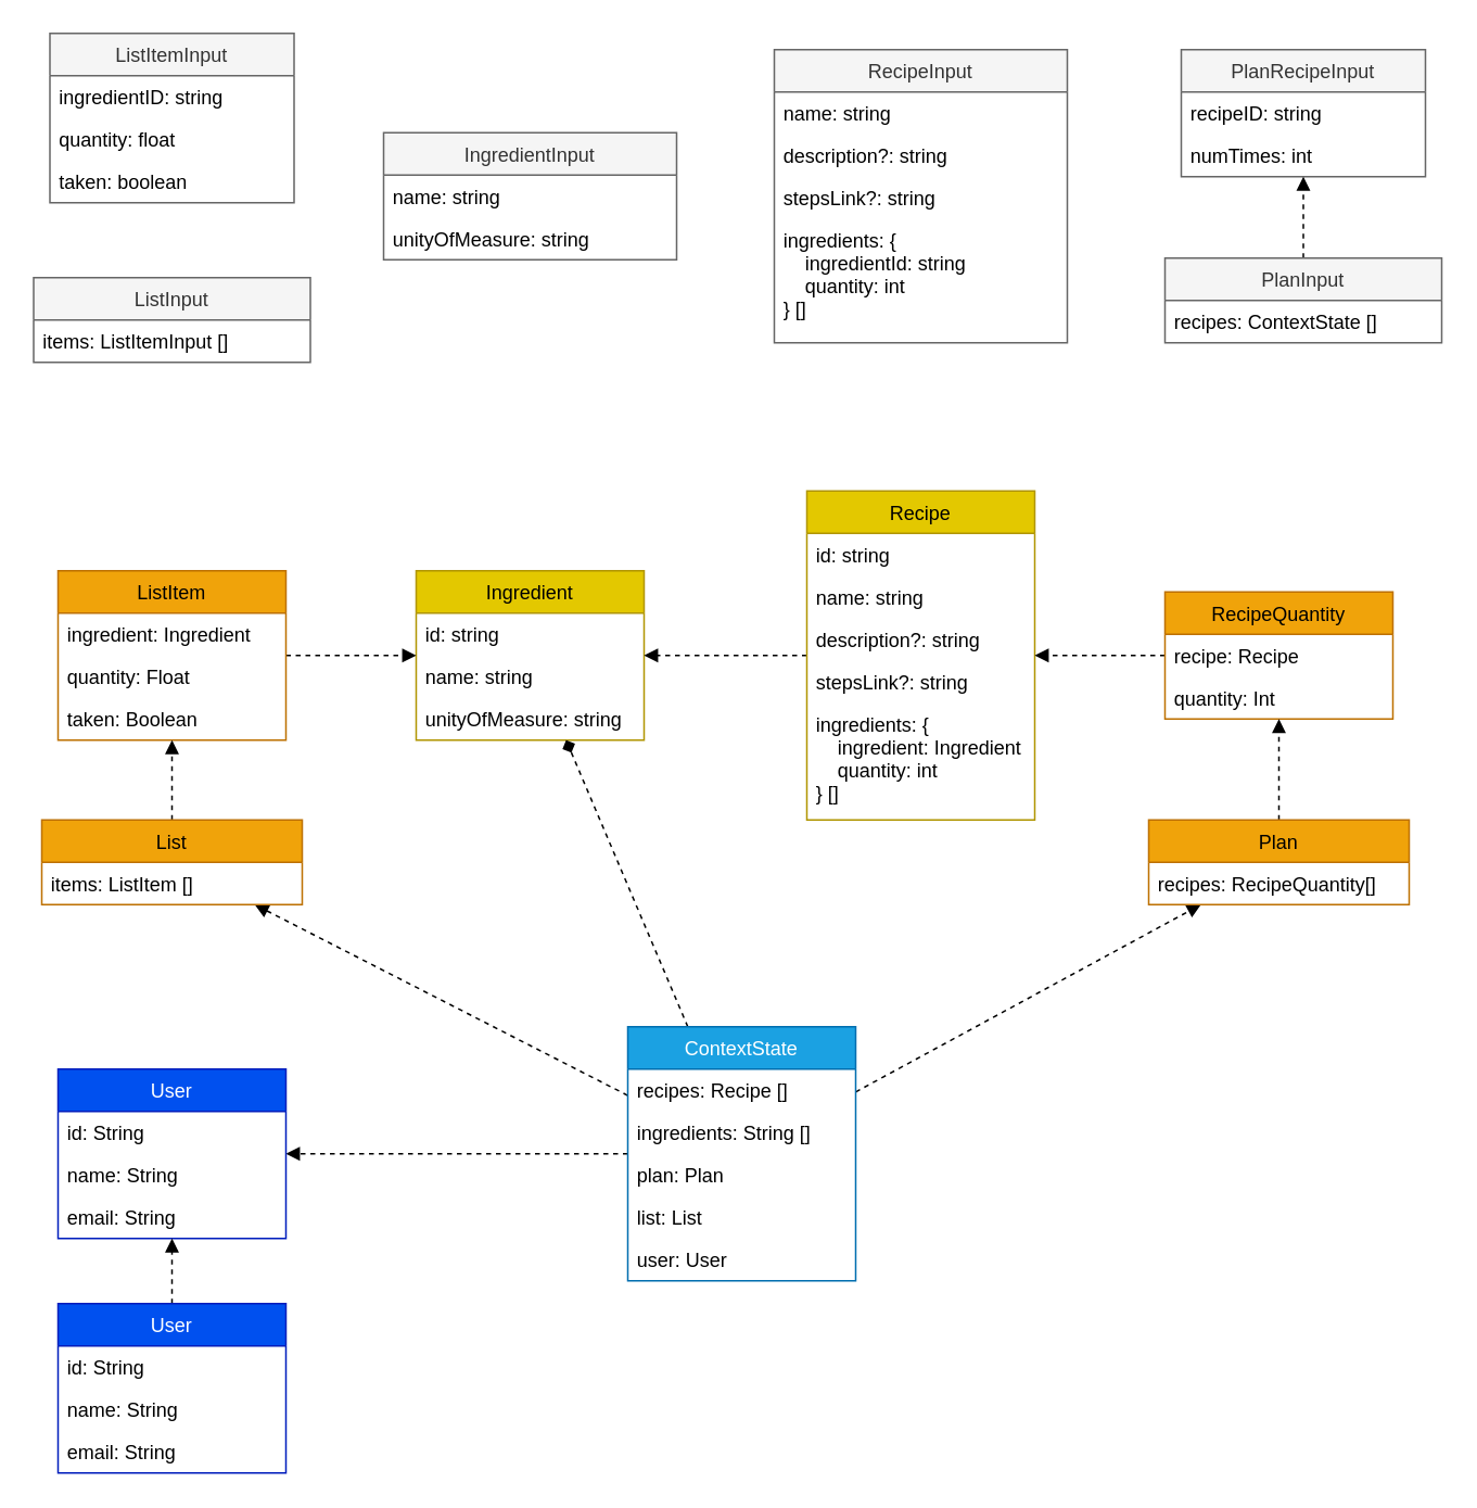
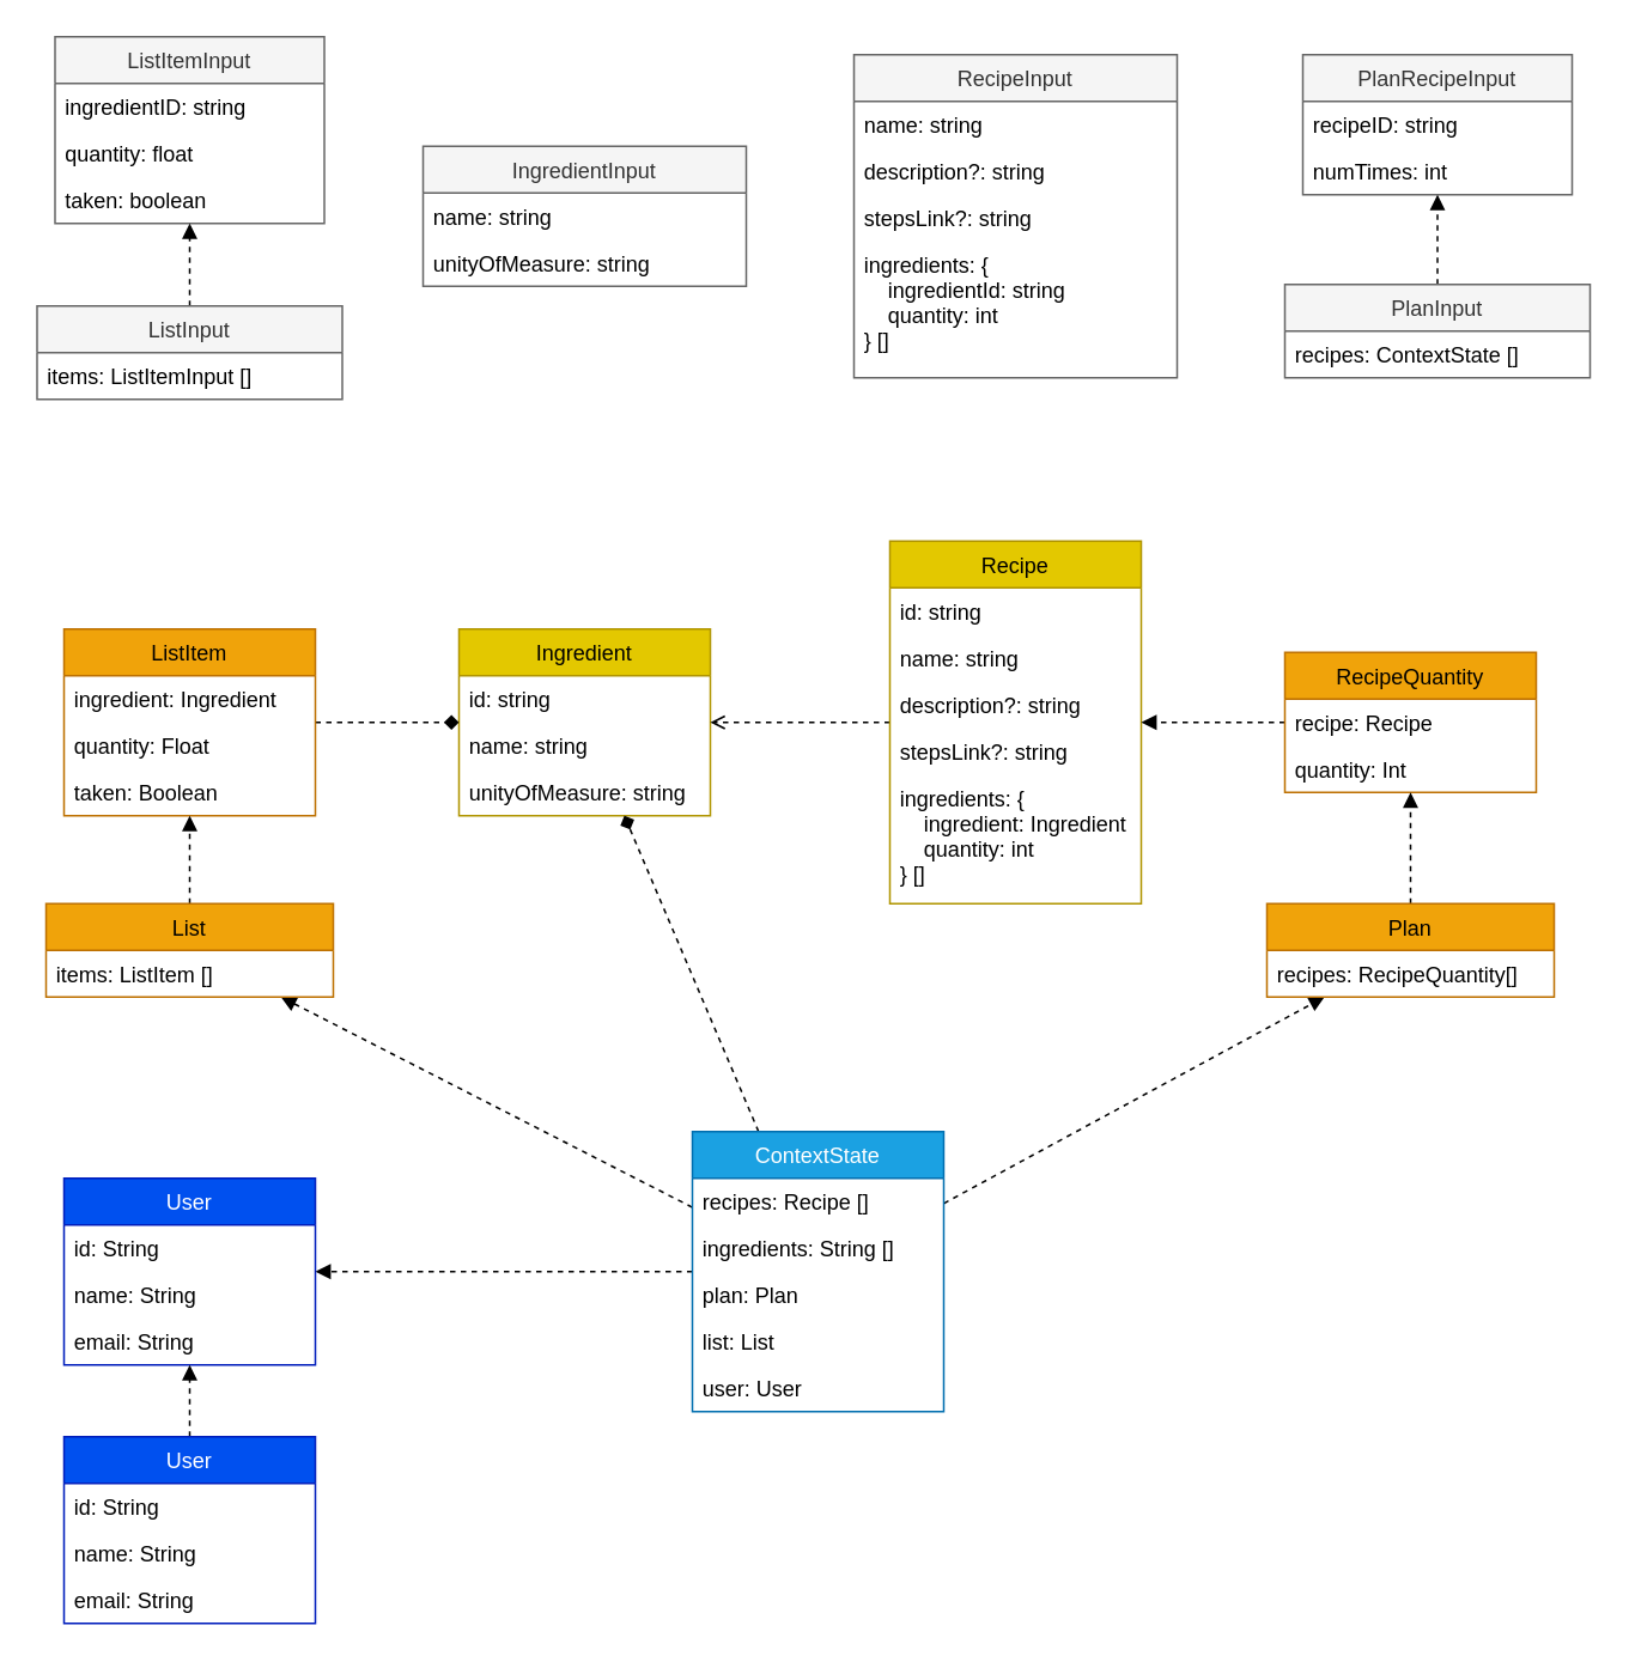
  <mxCell id="0" />
  <mxCell id="1" parent="0" />
  <mxCell id="2" value="Ingredient" style="swimlane;fontStyle=0;childLayout=stackLayout;horizontal=1;startSize=26;fillColor=#e3c800;horizontalStack=0;resizeParent=1;resizeParentMax=0;resizeLast=0;collapsible=1;marginBottom=0;fontColor=#000000;strokeColor=#B09500;" parent="1" vertex="1"><mxGeometry x="255" y="350" width="140" height="104" as="geometry" /></mxCell>
  <mxCell id="3" value="id: string" style="text;strokeColor=none;fillColor=none;align=left;verticalAlign=top;spacingLeft=4;spacingRight=4;overflow=hidden;rotatable=0;points=[[0,0.5],[1,0.5]];portConstraint=eastwest;" parent="2" vertex="1"><mxGeometry y="26" width="140" height="26" as="geometry" /></mxCell>
  <mxCell id="4" value="name: string" style="text;strokeColor=none;fillColor=none;align=left;verticalAlign=top;spacingLeft=4;spacingRight=4;overflow=hidden;rotatable=0;points=[[0,0.5],[1,0.5]];portConstraint=eastwest;" parent="2" vertex="1"><mxGeometry y="52" width="140" height="26" as="geometry" /></mxCell>
  <mxCell id="5" value="unityOfMeasure: string" style="text;strokeColor=none;fillColor=none;align=left;verticalAlign=top;spacingLeft=4;spacingRight=4;overflow=hidden;rotatable=0;points=[[0,0.5],[1,0.5]];portConstraint=eastwest;" parent="2" vertex="1"><mxGeometry y="78" width="140" height="26" as="geometry" /></mxCell>
- <mxCell id="6" style="edgeStyle=none;html=1;dashed=1;endArrow=block;endFill=1;" parent="1" source="7" target="2" edge="1"><mxGeometry relative="1" as="geometry" /></mxCell>
+ <mxCell id="6" style="edgeStyle=none;html=1;dashed=1;endArrow=open;endFill=1;" parent="1" source="7" target="2" edge="1"><mxGeometry relative="1" as="geometry" /></mxCell>
  <mxCell id="7" value="Recipe" style="swimlane;fontStyle=0;childLayout=stackLayout;horizontal=1;startSize=26;fillColor=#e3c800;horizontalStack=0;resizeParent=1;resizeParentMax=0;resizeLast=0;collapsible=1;marginBottom=0;fontColor=#000000;strokeColor=#B09500;" parent="1" vertex="1"><mxGeometry x="495" y="301" width="140" height="202" as="geometry" /></mxCell>
  <mxCell id="8" value="id: string" style="text;strokeColor=none;fillColor=none;align=left;verticalAlign=top;spacingLeft=4;spacingRight=4;overflow=hidden;rotatable=0;points=[[0,0.5],[1,0.5]];portConstraint=eastwest;" parent="7" vertex="1"><mxGeometry y="26" width="140" height="26" as="geometry" /></mxCell>
  <mxCell id="9" value="name: string" style="text;strokeColor=none;fillColor=none;align=left;verticalAlign=top;spacingLeft=4;spacingRight=4;overflow=hidden;rotatable=0;points=[[0,0.5],[1,0.5]];portConstraint=eastwest;" parent="7" vertex="1"><mxGeometry y="52" width="140" height="26" as="geometry" /></mxCell>
  <mxCell id="10" value="description?: string" style="text;strokeColor=none;fillColor=none;align=left;verticalAlign=top;spacingLeft=4;spacingRight=4;overflow=hidden;rotatable=0;points=[[0,0.5],[1,0.5]];portConstraint=eastwest;" parent="7" vertex="1"><mxGeometry y="78" width="140" height="26" as="geometry" /></mxCell>
  <mxCell id="11" value="stepsLink?: string" style="text;strokeColor=none;fillColor=none;align=left;verticalAlign=top;spacingLeft=4;spacingRight=4;overflow=hidden;rotatable=0;points=[[0,0.5],[1,0.5]];portConstraint=eastwest;" parent="7" vertex="1"><mxGeometry y="104" width="140" height="26" as="geometry" /></mxCell>
  <mxCell id="12" value="ingredients: {&#10;    ingredient: Ingredient&#10;    quantity: int&#10;} []" style="text;strokeColor=none;fillColor=none;align=left;verticalAlign=top;spacingLeft=4;spacingRight=4;overflow=hidden;rotatable=0;points=[[0,0.5],[1,0.5]];portConstraint=eastwest;" parent="7" vertex="1"><mxGeometry y="130" width="140" height="72" as="geometry" /></mxCell>
  <mxCell id="13" value="RecipeInput" style="swimlane;fontStyle=0;childLayout=stackLayout;horizontal=1;startSize=26;fillColor=#f5f5f5;horizontalStack=0;resizeParent=1;resizeParentMax=0;resizeLast=0;collapsible=1;marginBottom=0;strokeColor=#666666;fontColor=#333333;" parent="1" vertex="1"><mxGeometry x="475" y="30" width="180" height="180" as="geometry" /></mxCell>
  <mxCell id="14" value="name: string" style="text;strokeColor=none;fillColor=none;align=left;verticalAlign=top;spacingLeft=4;spacingRight=4;overflow=hidden;rotatable=0;points=[[0,0.5],[1,0.5]];portConstraint=eastwest;" parent="13" vertex="1"><mxGeometry y="26" width="180" height="26" as="geometry" /></mxCell>
  <mxCell id="15" value="description?: string" style="text;strokeColor=none;fillColor=none;align=left;verticalAlign=top;spacingLeft=4;spacingRight=4;overflow=hidden;rotatable=0;points=[[0,0.5],[1,0.5]];portConstraint=eastwest;" parent="13" vertex="1"><mxGeometry y="52" width="180" height="26" as="geometry" /></mxCell>
  <mxCell id="16" value="stepsLink?: string" style="text;strokeColor=none;fillColor=none;align=left;verticalAlign=top;spacingLeft=4;spacingRight=4;overflow=hidden;rotatable=0;points=[[0,0.5],[1,0.5]];portConstraint=eastwest;" parent="13" vertex="1"><mxGeometry y="78" width="180" height="26" as="geometry" /></mxCell>
  <mxCell id="17" value="ingredients: {&#10;    ingredientId: string&#10;    quantity: int&#10;} []" style="text;strokeColor=none;fillColor=none;align=left;verticalAlign=top;spacingLeft=4;spacingRight=4;overflow=hidden;rotatable=0;points=[[0,0.5],[1,0.5]];portConstraint=eastwest;" parent="13" vertex="1"><mxGeometry y="104" width="180" height="76" as="geometry" /></mxCell>
  <mxCell id="18" style="edgeStyle=none;html=1;dashed=1;endArrow=diamond;endFill=1;" parent="1" source="22" target="2" edge="1"><mxGeometry relative="1" as="geometry" /></mxCell>
  <mxCell id="19" style="edgeStyle=none;html=1;dashed=1;endArrow=block;endFill=1;" parent="1" source="22" target="33" edge="1"><mxGeometry relative="1" as="geometry" /></mxCell>
  <mxCell id="20" style="edgeStyle=none;html=1;dashed=1;endArrow=block;endFill=1;" parent="1" source="22" target="50" edge="1"><mxGeometry relative="1" as="geometry" /></mxCell>
  <mxCell id="21" style="edgeStyle=none;html=1;dashed=1;endArrow=block;endFill=1;" edge="1" parent="1" source="22" target="59"><mxGeometry relative="1" as="geometry" /></mxCell>
  <mxCell id="22" value="ContextState" style="swimlane;fontStyle=0;childLayout=stackLayout;horizontal=1;startSize=26;horizontalStack=0;resizeParent=1;resizeParentMax=0;resizeLast=0;collapsible=1;marginBottom=0;fillColor=#1ba1e2;fontColor=#ffffff;strokeColor=#006EAF;" parent="1" vertex="1"><mxGeometry x="385" y="630" width="140" height="156" as="geometry" /></mxCell>
  <mxCell id="23" value="recipes: Recipe []" style="text;strokeColor=none;fillColor=none;align=left;verticalAlign=top;spacingLeft=4;spacingRight=4;overflow=hidden;rotatable=0;points=[[0,0.5],[1,0.5]];portConstraint=eastwest;" parent="22" vertex="1"><mxGeometry y="26" width="140" height="26" as="geometry" /></mxCell>
  <mxCell id="24" value="ingredients: String []" style="text;strokeColor=none;fillColor=none;align=left;verticalAlign=top;spacingLeft=4;spacingRight=4;overflow=hidden;rotatable=0;points=[[0,0.5],[1,0.5]];portConstraint=eastwest;" parent="22" vertex="1"><mxGeometry y="52" width="140" height="26" as="geometry" /></mxCell>
  <mxCell id="25" value="plan: Plan" style="text;strokeColor=none;fillColor=none;align=left;verticalAlign=top;spacingLeft=4;spacingRight=4;overflow=hidden;rotatable=0;points=[[0,0.5],[1,0.5]];portConstraint=eastwest;" parent="22" vertex="1"><mxGeometry y="78" width="140" height="26" as="geometry" /></mxCell>
  <mxCell id="26" value="list: List" style="text;strokeColor=none;fillColor=none;align=left;verticalAlign=top;spacingLeft=4;spacingRight=4;overflow=hidden;rotatable=0;points=[[0,0.5],[1,0.5]];portConstraint=eastwest;" parent="22" vertex="1"><mxGeometry y="104" width="140" height="26" as="geometry" /></mxCell>
  <mxCell id="27" value="user: User" style="text;strokeColor=none;fillColor=none;align=left;verticalAlign=top;spacingLeft=4;spacingRight=4;overflow=hidden;rotatable=0;points=[[0,0.5],[1,0.5]];portConstraint=eastwest;" vertex="1" parent="22"><mxGeometry y="130" width="140" height="26" as="geometry" /></mxCell>
  <mxCell id="28" style="edgeStyle=none;html=1;dashed=1;endArrow=block;endFill=1;" parent="1" source="29" target="7" edge="1"><mxGeometry relative="1" as="geometry" /></mxCell>
  <mxCell id="29" value="RecipeQuantity" style="swimlane;fontStyle=0;childLayout=stackLayout;horizontal=1;startSize=26;fillColor=#f0a30a;horizontalStack=0;resizeParent=1;resizeParentMax=0;resizeLast=0;collapsible=1;marginBottom=0;fontColor=#000000;strokeColor=#BD7000;" parent="1" vertex="1"><mxGeometry x="715" y="363" width="140" height="78" as="geometry" /></mxCell>
  <mxCell id="30" value="recipe: Recipe" style="text;strokeColor=none;fillColor=none;align=left;verticalAlign=top;spacingLeft=4;spacingRight=4;overflow=hidden;rotatable=0;points=[[0,0.5],[1,0.5]];portConstraint=eastwest;" parent="29" vertex="1"><mxGeometry y="26" width="140" height="26" as="geometry" /></mxCell>
  <mxCell id="31" value="quantity: Int" style="text;strokeColor=none;fillColor=none;align=left;verticalAlign=top;spacingLeft=4;spacingRight=4;overflow=hidden;rotatable=0;points=[[0,0.5],[1,0.5]];portConstraint=eastwest;" parent="29" vertex="1"><mxGeometry y="52" width="140" height="26" as="geometry" /></mxCell>
  <mxCell id="32" style="edgeStyle=none;html=1;dashed=1;endArrow=block;endFill=1;" parent="1" source="33" target="29" edge="1"><mxGeometry relative="1" as="geometry" /></mxCell>
  <mxCell id="33" value="Plan" style="swimlane;fontStyle=0;childLayout=stackLayout;horizontal=1;startSize=26;fillColor=#f0a30a;horizontalStack=0;resizeParent=1;resizeParentMax=0;resizeLast=0;collapsible=1;marginBottom=0;fontColor=#000000;strokeColor=#BD7000;" parent="1" vertex="1"><mxGeometry x="705" y="503" width="160" height="52" as="geometry" /></mxCell>
  <mxCell id="34" value="recipes: RecipeQuantity[]" style="text;strokeColor=none;fillColor=none;align=left;verticalAlign=top;spacingLeft=4;spacingRight=4;overflow=hidden;rotatable=0;points=[[0,0.5],[1,0.5]];portConstraint=eastwest;" parent="33" vertex="1"><mxGeometry y="26" width="160" height="26" as="geometry" /></mxCell>
  <mxCell id="35" value="IngredientInput" style="swimlane;fontStyle=0;childLayout=stackLayout;horizontal=1;startSize=26;fillColor=#f5f5f5;horizontalStack=0;resizeParent=1;resizeParentMax=0;resizeLast=0;collapsible=1;marginBottom=0;strokeColor=#666666;fontColor=#333333;" parent="1" vertex="1"><mxGeometry x="235" y="81" width="180" height="78" as="geometry" /></mxCell>
  <mxCell id="36" value="name: string" style="text;strokeColor=none;fillColor=none;align=left;verticalAlign=top;spacingLeft=4;spacingRight=4;overflow=hidden;rotatable=0;points=[[0,0.5],[1,0.5]];portConstraint=eastwest;" parent="35" vertex="1"><mxGeometry y="26" width="180" height="26" as="geometry" /></mxCell>
  <mxCell id="37" value="unityOfMeasure: string" style="text;strokeColor=none;fillColor=none;align=left;verticalAlign=top;spacingLeft=4;spacingRight=4;overflow=hidden;rotatable=0;points=[[0,0.5],[1,0.5]];portConstraint=eastwest;" parent="35" vertex="1"><mxGeometry y="52" width="180" height="26" as="geometry" /></mxCell>
  <mxCell id="38" value="PlanRecipeInput" style="swimlane;fontStyle=0;childLayout=stackLayout;horizontal=1;startSize=26;fillColor=#f5f5f5;horizontalStack=0;resizeParent=1;resizeParentMax=0;resizeLast=0;collapsible=1;marginBottom=0;strokeColor=#666666;fontColor=#333333;" parent="1" vertex="1"><mxGeometry x="725" y="30" width="150" height="78" as="geometry" /></mxCell>
  <mxCell id="39" value="recipeID: string" style="text;strokeColor=none;fillColor=none;align=left;verticalAlign=top;spacingLeft=4;spacingRight=4;overflow=hidden;rotatable=0;points=[[0,0.5],[1,0.5]];portConstraint=eastwest;" parent="38" vertex="1"><mxGeometry y="26" width="150" height="26" as="geometry" /></mxCell>
  <mxCell id="40" value="numTimes: int" style="text;strokeColor=none;fillColor=none;align=left;verticalAlign=top;spacingLeft=4;spacingRight=4;overflow=hidden;rotatable=0;points=[[0,0.5],[1,0.5]];portConstraint=eastwest;" parent="38" vertex="1"><mxGeometry y="52" width="150" height="26" as="geometry" /></mxCell>
  <mxCell id="41" style="edgeStyle=none;html=1;dashed=1;endArrow=block;endFill=1;" parent="1" source="42" target="38" edge="1"><mxGeometry relative="1" as="geometry" /></mxCell>
  <mxCell id="42" value="PlanInput" style="swimlane;fontStyle=0;childLayout=stackLayout;horizontal=1;startSize=26;fillColor=#f5f5f5;horizontalStack=0;resizeParent=1;resizeParentMax=0;resizeLast=0;collapsible=1;marginBottom=0;strokeColor=#666666;fontColor=#333333;" parent="1" vertex="1"><mxGeometry x="715" y="158" width="170" height="52" as="geometry" /></mxCell>
  <mxCell id="43" value="recipes: ContextState []" style="text;strokeColor=none;fillColor=none;align=left;verticalAlign=top;spacingLeft=4;spacingRight=4;overflow=hidden;rotatable=0;points=[[0,0.5],[1,0.5]];portConstraint=eastwest;" parent="42" vertex="1"><mxGeometry y="26" width="170" height="26" as="geometry" /></mxCell>
- <mxCell id="44" style="edgeStyle=none;html=1;dashed=1;endArrow=block;endFill=1;" parent="1" source="45" target="2" edge="1"><mxGeometry relative="1" as="geometry" /></mxCell>
+ <mxCell id="44" style="edgeStyle=none;html=1;dashed=1;endArrow=diamond;endFill=1;" parent="1" source="45" target="2" edge="1"><mxGeometry relative="1" as="geometry" /></mxCell>
  <mxCell id="45" value="ListItem" style="swimlane;fontStyle=0;childLayout=stackLayout;horizontal=1;startSize=26;fillColor=#f0a30a;horizontalStack=0;resizeParent=1;resizeParentMax=0;resizeLast=0;collapsible=1;marginBottom=0;fontColor=#000000;strokeColor=#BD7000;" parent="1" vertex="1"><mxGeometry x="35" y="350" width="140" height="104" as="geometry" /></mxCell>
  <mxCell id="46" value="ingredient: Ingredient" style="text;strokeColor=none;fillColor=none;align=left;verticalAlign=top;spacingLeft=4;spacingRight=4;overflow=hidden;rotatable=0;points=[[0,0.5],[1,0.5]];portConstraint=eastwest;" parent="45" vertex="1"><mxGeometry y="26" width="140" height="26" as="geometry" /></mxCell>
  <mxCell id="47" value="quantity: Float" style="text;strokeColor=none;fillColor=none;align=left;verticalAlign=top;spacingLeft=4;spacingRight=4;overflow=hidden;rotatable=0;points=[[0,0.5],[1,0.5]];portConstraint=eastwest;" parent="45" vertex="1"><mxGeometry y="52" width="140" height="26" as="geometry" /></mxCell>
  <mxCell id="48" value="taken: Boolean" style="text;strokeColor=none;fillColor=none;align=left;verticalAlign=top;spacingLeft=4;spacingRight=4;overflow=hidden;rotatable=0;points=[[0,0.5],[1,0.5]];portConstraint=eastwest;" parent="45" vertex="1"><mxGeometry y="78" width="140" height="26" as="geometry" /></mxCell>
  <mxCell id="49" style="edgeStyle=none;html=1;dashed=1;endArrow=block;endFill=1;" parent="1" source="50" target="45" edge="1"><mxGeometry relative="1" as="geometry" /></mxCell>
  <mxCell id="50" value="List" style="swimlane;fontStyle=0;childLayout=stackLayout;horizontal=1;startSize=26;fillColor=#f0a30a;horizontalStack=0;resizeParent=1;resizeParentMax=0;resizeLast=0;collapsible=1;marginBottom=0;fontColor=#000000;strokeColor=#BD7000;" parent="1" vertex="1"><mxGeometry x="25" y="503" width="160" height="52" as="geometry" /></mxCell>
  <mxCell id="51" value="items: ListItem []" style="text;strokeColor=none;fillColor=none;align=left;verticalAlign=top;spacingLeft=4;spacingRight=4;overflow=hidden;rotatable=0;points=[[0,0.5],[1,0.5]];portConstraint=eastwest;" parent="50" vertex="1"><mxGeometry y="26" width="160" height="26" as="geometry" /></mxCell>
  <mxCell id="52" value="ListItemInput" style="swimlane;fontStyle=0;childLayout=stackLayout;horizontal=1;startSize=26;fillColor=#f5f5f5;horizontalStack=0;resizeParent=1;resizeParentMax=0;resizeLast=0;collapsible=1;marginBottom=0;strokeColor=#666666;fontColor=#333333;" parent="1" vertex="1"><mxGeometry x="30" y="20" width="150" height="104" as="geometry" /></mxCell>
  <mxCell id="53" value="ingredientID: string" style="text;strokeColor=none;fillColor=none;align=left;verticalAlign=top;spacingLeft=4;spacingRight=4;overflow=hidden;rotatable=0;points=[[0,0.5],[1,0.5]];portConstraint=eastwest;" parent="52" vertex="1"><mxGeometry y="26" width="150" height="26" as="geometry" /></mxCell>
  <mxCell id="54" value="quantity: float" style="text;strokeColor=none;fillColor=none;align=left;verticalAlign=top;spacingLeft=4;spacingRight=4;overflow=hidden;rotatable=0;points=[[0,0.5],[1,0.5]];portConstraint=eastwest;" parent="52" vertex="1"><mxGeometry y="52" width="150" height="26" as="geometry" /></mxCell>
  <mxCell id="55" value="taken: boolean" style="text;strokeColor=none;fillColor=none;align=left;verticalAlign=top;spacingLeft=4;spacingRight=4;overflow=hidden;rotatable=0;points=[[0,0.5],[1,0.5]];portConstraint=eastwest;" parent="52" vertex="1"><mxGeometry y="78" width="150" height="26" as="geometry" /></mxCell>
+ <mxCell id="56" style="edgeStyle=none;html=1;dashed=1;endArrow=block;endFill=1;" parent="1" source="57" target="52" edge="1"><mxGeometry relative="1" as="geometry" /></mxCell>
  <mxCell id="57" value="ListInput" style="swimlane;fontStyle=0;childLayout=stackLayout;horizontal=1;startSize=26;fillColor=#f5f5f5;horizontalStack=0;resizeParent=1;resizeParentMax=0;resizeLast=0;collapsible=1;marginBottom=0;strokeColor=#666666;fontColor=#333333;" parent="1" vertex="1"><mxGeometry x="20" y="170" width="170" height="52" as="geometry" /></mxCell>
  <mxCell id="58" value="items: ListItemInput []" style="text;strokeColor=none;fillColor=none;align=left;verticalAlign=top;spacingLeft=4;spacingRight=4;overflow=hidden;rotatable=0;points=[[0,0.5],[1,0.5]];portConstraint=eastwest;" parent="57" vertex="1"><mxGeometry y="26" width="170" height="26" as="geometry" /></mxCell>
  <mxCell id="59" value="User" style="swimlane;fontStyle=0;childLayout=stackLayout;horizontal=1;startSize=26;fillColor=#0050ef;horizontalStack=0;resizeParent=1;resizeParentMax=0;resizeLast=0;collapsible=1;marginBottom=0;fontColor=#ffffff;strokeColor=#001DBC;" vertex="1" parent="1"><mxGeometry x="35" y="656" width="140" height="104" as="geometry" /></mxCell>
  <mxCell id="60" value="id: String" style="text;strokeColor=none;fillColor=none;align=left;verticalAlign=top;spacingLeft=4;spacingRight=4;overflow=hidden;rotatable=0;points=[[0,0.5],[1,0.5]];portConstraint=eastwest;" vertex="1" parent="59"><mxGeometry y="26" width="140" height="26" as="geometry" /></mxCell>
  <mxCell id="61" value="name: String" style="text;strokeColor=none;fillColor=none;align=left;verticalAlign=top;spacingLeft=4;spacingRight=4;overflow=hidden;rotatable=0;points=[[0,0.5],[1,0.5]];portConstraint=eastwest;" vertex="1" parent="59"><mxGeometry y="52" width="140" height="26" as="geometry" /></mxCell>
  <mxCell id="62" value="email: String" style="text;strokeColor=none;fillColor=none;align=left;verticalAlign=top;spacingLeft=4;spacingRight=4;overflow=hidden;rotatable=0;points=[[0,0.5],[1,0.5]];portConstraint=eastwest;" vertex="1" parent="59"><mxGeometry y="78" width="140" height="26" as="geometry" /></mxCell>
  <mxCell id="63" style="edgeStyle=none;html=1;endArrow=block;endFill=1;dashed=1;" edge="1" parent="1" source="64" target="59"><mxGeometry relative="1" as="geometry" /></mxCell>
  <mxCell id="64" value="User" style="swimlane;fontStyle=0;childLayout=stackLayout;horizontal=1;startSize=26;fillColor=#0050ef;horizontalStack=0;resizeParent=1;resizeParentMax=0;resizeLast=0;collapsible=1;marginBottom=0;fontColor=#ffffff;strokeColor=#001DBC;" vertex="1" parent="1"><mxGeometry x="35" y="800" width="140" height="104" as="geometry" /></mxCell>
  <mxCell id="65" value="id: String" style="text;strokeColor=none;fillColor=none;align=left;verticalAlign=top;spacingLeft=4;spacingRight=4;overflow=hidden;rotatable=0;points=[[0,0.5],[1,0.5]];portConstraint=eastwest;" vertex="1" parent="64"><mxGeometry y="26" width="140" height="26" as="geometry" /></mxCell>
  <mxCell id="66" value="name: String" style="text;strokeColor=none;fillColor=none;align=left;verticalAlign=top;spacingLeft=4;spacingRight=4;overflow=hidden;rotatable=0;points=[[0,0.5],[1,0.5]];portConstraint=eastwest;" vertex="1" parent="64"><mxGeometry y="52" width="140" height="26" as="geometry" /></mxCell>
  <mxCell id="67" value="email: String" style="text;strokeColor=none;fillColor=none;align=left;verticalAlign=top;spacingLeft=4;spacingRight=4;overflow=hidden;rotatable=0;points=[[0,0.5],[1,0.5]];portConstraint=eastwest;" vertex="1" parent="64"><mxGeometry y="78" width="140" height="26" as="geometry" /></mxCell>
